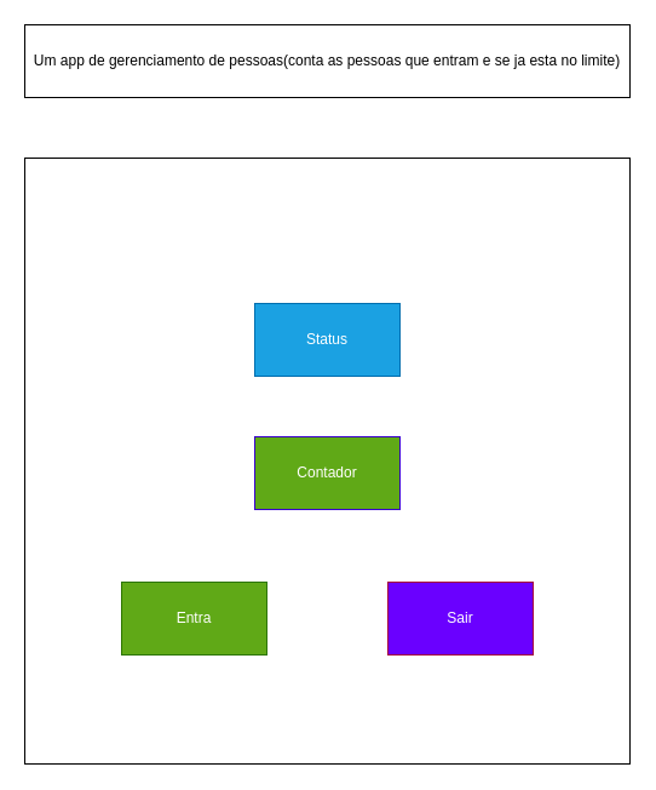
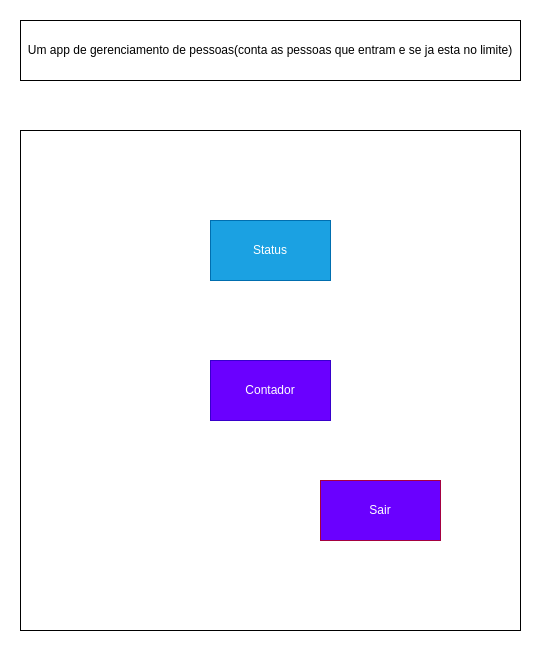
  <mxCell id="0" />
  <mxCell id="1" parent="0" />
  <mxCell id="2" value="" style="whiteSpace=wrap;html=1;aspect=fixed;" vertex="1" parent="1"><mxGeometry x="20" y="130" width="500" height="500" as="geometry" /></mxCell>
- <mxCell id="3" value="Entra" style="rounded=0;whiteSpace=wrap;html=1;fillColor=#60a917;fontColor=#ffffff;strokeColor=#2D7600;" vertex="1" parent="1"><mxGeometry x="100" y="480" width="120" height="60" as="geometry" /></mxCell>
  <mxCell id="4" value="Sair" style="rounded=0;whiteSpace=wrap;html=1;fillColor=#6a00ff;fontColor=#ffffff;strokeColor=#A50040;" vertex="1" parent="1"><mxGeometry x="320" y="480" width="120" height="60" as="geometry" /></mxCell>
- <mxCell id="5" value="Contador" style="rounded=0;whiteSpace=wrap;html=1;fillColor=#60a917;fontColor=#ffffff;strokeColor=#3700CC;" vertex="1" parent="1"><mxGeometry x="210" y="360" width="120" height="60" as="geometry" /></mxCell>
- <mxCell id="6" value="Status" style="rounded=0;whiteSpace=wrap;html=1;fillColor=#1ba1e2;fontColor=#ffffff;strokeColor=#006EAF;" vertex="1" parent="1"><mxGeometry x="210" y="250" width="120" height="60" as="geometry" /></mxCell>
+ <mxCell id="5" value="Contador" style="rounded=0;whiteSpace=wrap;html=1;fillColor=#6a00ff;fontColor=#ffffff;strokeColor=#3700CC;" vertex="1" parent="1"><mxGeometry x="210" y="360" width="120" height="60" as="geometry" /></mxCell>
+ <mxCell id="6" value="Status" style="rounded=0;whiteSpace=wrap;html=1;fillColor=#1ba1e2;fontColor=#ffffff;strokeColor=#006EAF;" vertex="1" parent="1"><mxGeometry x="210" y="220" width="120" height="60" as="geometry" /></mxCell>
  <mxCell id="7" value="Um app de gerenciamento de pessoas(conta as pessoas que entram e se ja esta no limite)" style="rounded=0;whiteSpace=wrap;html=1;" vertex="1" parent="1"><mxGeometry x="20" y="20" width="500" height="60" as="geometry" /></mxCell>
